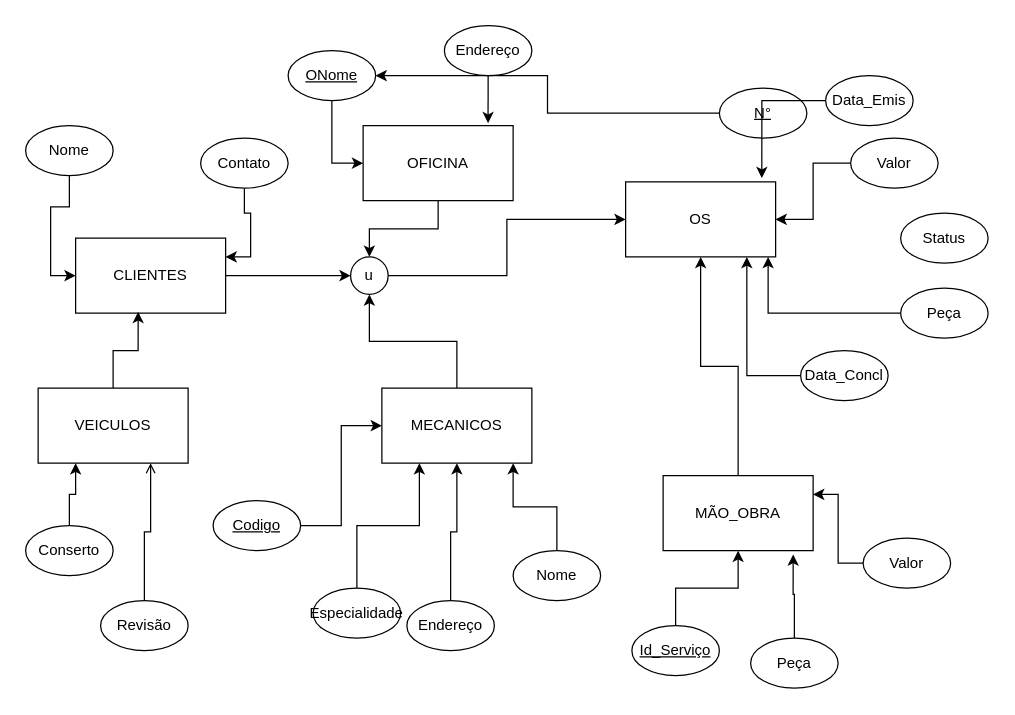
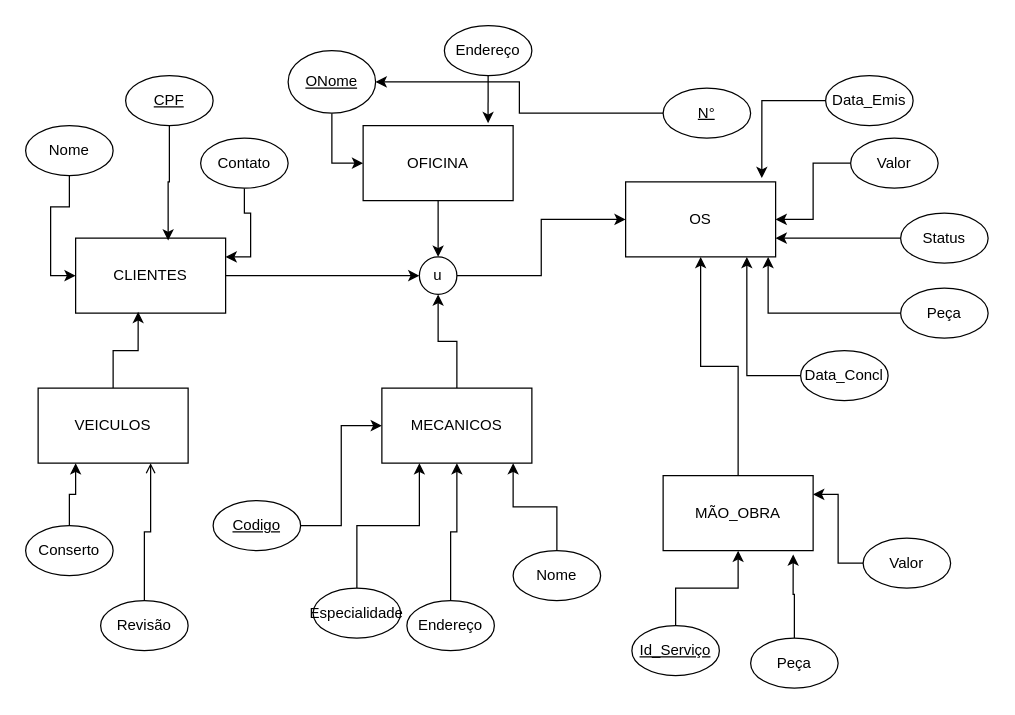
  <mxCell id="0" />
  <mxCell id="1" parent="0" />
  <mxCell id="2" style="edgeStyle=orthogonalEdgeStyle;rounded=0;orthogonalLoop=1;jettySize=auto;html=1;entryX=0.5;entryY=0;entryDx=0;entryDy=0;" edge="1" parent="1" source="3" target="36"><mxGeometry relative="1" as="geometry" /></mxCell>
  <mxCell id="3" value="OFICINA" style="rounded=0;whiteSpace=wrap;html=1;" vertex="1" parent="1"><mxGeometry x="290" y="100" width="120" height="60" as="geometry" /></mxCell>
  <mxCell id="4" style="edgeStyle=orthogonalEdgeStyle;rounded=0;orthogonalLoop=1;jettySize=auto;html=1;entryX=0;entryY=0.5;entryDx=0;entryDy=0;" edge="1" parent="1" source="5" target="36"><mxGeometry relative="1" as="geometry" /></mxCell>
  <mxCell id="5" value="CLIENTES" style="rounded=0;whiteSpace=wrap;html=1;" vertex="1" parent="1"><mxGeometry x="60" y="190" width="120" height="60" as="geometry" /></mxCell>
  <mxCell id="6" style="edgeStyle=orthogonalEdgeStyle;rounded=0;orthogonalLoop=1;jettySize=auto;html=1;entryX=0.417;entryY=0.983;entryDx=0;entryDy=0;entryPerimeter=0;" edge="1" parent="1" source="7" target="5"><mxGeometry relative="1" as="geometry" /></mxCell>
  <mxCell id="7" value="VEICULOS" style="rounded=0;whiteSpace=wrap;html=1;" vertex="1" parent="1"><mxGeometry x="30" y="310" width="120" height="60" as="geometry" /></mxCell>
  <mxCell id="8" style="edgeStyle=orthogonalEdgeStyle;rounded=0;orthogonalLoop=1;jettySize=auto;html=1;entryX=0.5;entryY=1;entryDx=0;entryDy=0;" edge="1" parent="1" source="9" target="36"><mxGeometry relative="1" as="geometry" /></mxCell>
  <mxCell id="9" value="MECANICOS" style="rounded=0;whiteSpace=wrap;html=1;" vertex="1" parent="1"><mxGeometry x="305" y="310" width="120" height="60" as="geometry" /></mxCell>
  <mxCell id="10" value="OS" style="rounded=0;whiteSpace=wrap;html=1;" vertex="1" parent="1"><mxGeometry x="500" y="145" width="120" height="60" as="geometry" /></mxCell>
  <mxCell id="11" style="edgeStyle=orthogonalEdgeStyle;rounded=0;orthogonalLoop=1;jettySize=auto;html=1;entryX=0.5;entryY=1;entryDx=0;entryDy=0;" edge="1" parent="1" source="12" target="10"><mxGeometry relative="1" as="geometry" /></mxCell>
  <mxCell id="12" value="MÃO_OBRA" style="rounded=0;whiteSpace=wrap;html=1;" vertex="1" parent="1"><mxGeometry x="530" y="380" width="120" height="60" as="geometry" /></mxCell>
  <mxCell id="13" style="edgeStyle=orthogonalEdgeStyle;rounded=0;orthogonalLoop=1;jettySize=auto;html=1;entryX=0;entryY=0.5;entryDx=0;entryDy=0;" edge="1" parent="1" source="14" target="9"><mxGeometry relative="1" as="geometry" /></mxCell>
  <mxCell id="14" value="&lt;u&gt;Codigo&lt;/u&gt;" style="ellipse;whiteSpace=wrap;html=1;" vertex="1" parent="1"><mxGeometry x="170" y="400" width="70" height="40" as="geometry" /></mxCell>
  <mxCell id="15" style="edgeStyle=orthogonalEdgeStyle;rounded=0;orthogonalLoop=1;jettySize=auto;html=1;" edge="1" parent="1" source="16" target="9"><mxGeometry relative="1" as="geometry" /></mxCell>
  <mxCell id="16" value="Endereço" style="ellipse;whiteSpace=wrap;html=1;" vertex="1" parent="1"><mxGeometry x="325" y="480" width="70" height="40" as="geometry" /></mxCell>
  <mxCell id="17" style="edgeStyle=orthogonalEdgeStyle;rounded=0;orthogonalLoop=1;jettySize=auto;html=1;entryX=0.875;entryY=1;entryDx=0;entryDy=0;entryPerimeter=0;" edge="1" parent="1" source="18" target="9"><mxGeometry relative="1" as="geometry" /></mxCell>
  <mxCell id="18" value="Nome" style="ellipse;whiteSpace=wrap;html=1;" vertex="1" parent="1"><mxGeometry x="410" y="440" width="70" height="40" as="geometry" /></mxCell>
  <mxCell id="19" style="edgeStyle=orthogonalEdgeStyle;rounded=0;orthogonalLoop=1;jettySize=auto;html=1;" edge="1" parent="1" source="20" target="54"><mxGeometry relative="1" as="geometry" /></mxCell>
- <mxCell id="20" value="&lt;u&gt;N°&lt;/u&gt;" style="ellipse;whiteSpace=wrap;html=1;" vertex="1" parent="1"><mxGeometry x="575" y="70" width="70" height="40" as="geometry" /></mxCell>
+ <mxCell id="20" value="&lt;u&gt;N°&lt;/u&gt;" style="ellipse;whiteSpace=wrap;html=1;" vertex="1" parent="1"><mxGeometry x="530" y="70" width="70" height="40" as="geometry" /></mxCell>
  <mxCell id="21" style="edgeStyle=orthogonalEdgeStyle;rounded=0;orthogonalLoop=1;jettySize=auto;html=1;entryX=0.25;entryY=1;entryDx=0;entryDy=0;" edge="1" parent="1" source="22" target="9"><mxGeometry relative="1" as="geometry" /></mxCell>
  <mxCell id="22" value="Especialidade" style="ellipse;whiteSpace=wrap;html=1;" vertex="1" parent="1"><mxGeometry x="250" y="470" width="70" height="40" as="geometry" /></mxCell>
  <mxCell id="23" style="edgeStyle=orthogonalEdgeStyle;rounded=0;orthogonalLoop=1;jettySize=auto;html=1;entryX=0.908;entryY=-0.05;entryDx=0;entryDy=0;entryPerimeter=0;" edge="1" parent="1" source="24" target="10"><mxGeometry relative="1" as="geometry" /></mxCell>
  <mxCell id="24" value="Data_Emis" style="ellipse;whiteSpace=wrap;html=1;" vertex="1" parent="1"><mxGeometry x="660" y="60" width="70" height="40" as="geometry" /></mxCell>
  <mxCell id="25" style="edgeStyle=orthogonalEdgeStyle;rounded=0;orthogonalLoop=1;jettySize=auto;html=1;entryX=1;entryY=0.5;entryDx=0;entryDy=0;" edge="1" parent="1" source="26" target="10"><mxGeometry relative="1" as="geometry" /></mxCell>
  <mxCell id="26" value="Valor" style="ellipse;whiteSpace=wrap;html=1;" vertex="1" parent="1"><mxGeometry x="680" y="110" width="70" height="40" as="geometry" /></mxCell>
+ <mxCell id="27" style="edgeStyle=orthogonalEdgeStyle;rounded=0;orthogonalLoop=1;jettySize=auto;html=1;entryX=1;entryY=0.75;entryDx=0;entryDy=0;" edge="1" parent="1" source="28" target="10"><mxGeometry relative="1" as="geometry" /></mxCell>
  <mxCell id="28" value="Status" style="ellipse;whiteSpace=wrap;html=1;" vertex="1" parent="1"><mxGeometry x="720" y="170" width="70" height="40" as="geometry" /></mxCell>
  <mxCell id="29" style="edgeStyle=orthogonalEdgeStyle;rounded=0;orthogonalLoop=1;jettySize=auto;html=1;entryX=0.808;entryY=1;entryDx=0;entryDy=0;entryPerimeter=0;" edge="1" parent="1" source="30" target="10"><mxGeometry relative="1" as="geometry" /></mxCell>
  <mxCell id="30" value="Data_Concl" style="ellipse;whiteSpace=wrap;html=1;" vertex="1" parent="1"><mxGeometry x="640" y="280" width="70" height="40" as="geometry" /></mxCell>
  <mxCell id="31" style="edgeStyle=orthogonalEdgeStyle;rounded=0;orthogonalLoop=1;jettySize=auto;html=1;entryX=0.25;entryY=1;entryDx=0;entryDy=0;" edge="1" parent="1" source="32" target="7"><mxGeometry relative="1" as="geometry" /></mxCell>
  <mxCell id="32" value="Conserto" style="ellipse;whiteSpace=wrap;html=1;" vertex="1" parent="1"><mxGeometry x="20" y="420" width="70" height="40" as="geometry" /></mxCell>
  <mxCell id="33" style="edgeStyle=orthogonalEdgeStyle;rounded=0;orthogonalLoop=1;jettySize=auto;html=1;entryX=0.75;entryY=1;entryDx=0;entryDy=0;endArrow=open;" edge="1" parent="1" source="34" target="7"><mxGeometry relative="1" as="geometry" /></mxCell>
  <mxCell id="34" value="Revisão" style="ellipse;whiteSpace=wrap;html=1;" vertex="1" parent="1"><mxGeometry x="80" y="480" width="70" height="40" as="geometry" /></mxCell>
  <mxCell id="35" style="edgeStyle=orthogonalEdgeStyle;rounded=0;orthogonalLoop=1;jettySize=auto;html=1;entryX=0;entryY=0.5;entryDx=0;entryDy=0;" edge="1" parent="1" source="36" target="10"><mxGeometry relative="1" as="geometry" /></mxCell>
- <mxCell id="36" value="u" style="ellipse;whiteSpace=wrap;html=1;aspect=fixed;" vertex="1" parent="1"><mxGeometry x="280" y="205" width="30" height="30" as="geometry" /></mxCell>
+ <mxCell id="36" value="u" style="ellipse;whiteSpace=wrap;html=1;aspect=fixed;" vertex="1" parent="1"><mxGeometry x="335" y="205" width="30" height="30" as="geometry" /></mxCell>
  <mxCell id="37" style="edgeStyle=orthogonalEdgeStyle;rounded=0;orthogonalLoop=1;jettySize=auto;html=1;entryX=0.5;entryY=1;entryDx=0;entryDy=0;" edge="1" parent="1" source="38" target="12"><mxGeometry relative="1" as="geometry" /></mxCell>
  <mxCell id="38" value="&lt;u&gt;Id_Serviço&lt;/u&gt;" style="ellipse;whiteSpace=wrap;html=1;" vertex="1" parent="1"><mxGeometry x="505" y="500" width="70" height="40" as="geometry" /></mxCell>
  <mxCell id="39" style="edgeStyle=orthogonalEdgeStyle;rounded=0;orthogonalLoop=1;jettySize=auto;html=1;entryX=1;entryY=0.25;entryDx=0;entryDy=0;" edge="1" parent="1" source="40" target="12"><mxGeometry relative="1" as="geometry" /></mxCell>
  <mxCell id="40" value="Valor" style="ellipse;whiteSpace=wrap;html=1;" vertex="1" parent="1"><mxGeometry x="690" y="430" width="70" height="40" as="geometry" /></mxCell>
  <mxCell id="41" style="edgeStyle=orthogonalEdgeStyle;rounded=0;orthogonalLoop=1;jettySize=auto;html=1;entryX=0;entryY=0.5;entryDx=0;entryDy=0;" edge="1" parent="1" source="42" target="5"><mxGeometry relative="1" as="geometry" /></mxCell>
  <mxCell id="42" value="Nome" style="ellipse;whiteSpace=wrap;html=1;" vertex="1" parent="1"><mxGeometry x="20" y="100" width="70" height="40" as="geometry" /></mxCell>
+ <mxCell id="43" style="edgeStyle=orthogonalEdgeStyle;rounded=0;orthogonalLoop=1;jettySize=auto;html=1;entryX=0.617;entryY=0.033;entryDx=0;entryDy=0;entryPerimeter=0;" edge="1" parent="1" source="44" target="5"><mxGeometry relative="1" as="geometry" /></mxCell>
+ <mxCell id="44" value="&lt;u&gt;CPF&lt;/u&gt;" style="ellipse;whiteSpace=wrap;html=1;" vertex="1" parent="1"><mxGeometry x="100" y="60" width="70" height="40" as="geometry" /></mxCell>
  <mxCell id="45" style="edgeStyle=orthogonalEdgeStyle;rounded=0;orthogonalLoop=1;jettySize=auto;html=1;entryX=1;entryY=0.25;entryDx=0;entryDy=0;" edge="1" parent="1" source="46" target="5"><mxGeometry relative="1" as="geometry" /></mxCell>
  <mxCell id="46" value="Contato" style="ellipse;whiteSpace=wrap;html=1;" vertex="1" parent="1"><mxGeometry x="160" y="110" width="70" height="40" as="geometry" /></mxCell>
  <mxCell id="47" style="edgeStyle=orthogonalEdgeStyle;rounded=0;orthogonalLoop=1;jettySize=auto;html=1;entryX=0.95;entryY=1;entryDx=0;entryDy=0;entryPerimeter=0;" edge="1" parent="1" source="48" target="10"><mxGeometry relative="1" as="geometry" /></mxCell>
  <mxCell id="48" value="Peça" style="ellipse;whiteSpace=wrap;html=1;" vertex="1" parent="1"><mxGeometry x="720" y="230" width="70" height="40" as="geometry" /></mxCell>
  <mxCell id="49" style="edgeStyle=orthogonalEdgeStyle;rounded=0;orthogonalLoop=1;jettySize=auto;html=1;entryX=0.867;entryY=1.05;entryDx=0;entryDy=0;entryPerimeter=0;" edge="1" parent="1" source="50" target="12"><mxGeometry relative="1" as="geometry" /></mxCell>
  <mxCell id="50" value="Peça" style="ellipse;whiteSpace=wrap;html=1;" vertex="1" parent="1"><mxGeometry x="600" y="510" width="70" height="40" as="geometry" /></mxCell>
  <mxCell id="51" style="edgeStyle=orthogonalEdgeStyle;rounded=0;orthogonalLoop=1;jettySize=auto;html=1;entryX=0.833;entryY=-0.033;entryDx=0;entryDy=0;entryPerimeter=0;" edge="1" parent="1" source="52" target="3"><mxGeometry relative="1" as="geometry" /></mxCell>
  <mxCell id="52" value="Endereço" style="ellipse;whiteSpace=wrap;html=1;" vertex="1" parent="1"><mxGeometry x="355" y="20" width="70" height="40" as="geometry" /></mxCell>
  <mxCell id="53" style="edgeStyle=orthogonalEdgeStyle;rounded=0;orthogonalLoop=1;jettySize=auto;html=1;entryX=0;entryY=0.5;entryDx=0;entryDy=0;" edge="1" parent="1" source="54" target="3"><mxGeometry relative="1" as="geometry" /></mxCell>
- <mxCell id="54" value="&lt;u&gt;ONome&lt;/u&gt;" style="ellipse;whiteSpace=wrap;html=1;" vertex="1" parent="1"><mxGeometry x="230" y="40" width="70" height="40" as="geometry" /></mxCell>
+ <mxCell id="54" value="&lt;u&gt;ONome&lt;/u&gt;" style="ellipse;whiteSpace=wrap;html=1;" vertex="1" parent="1"><mxGeometry x="230" y="40" width="70" height="50" as="geometry" /></mxCell>
